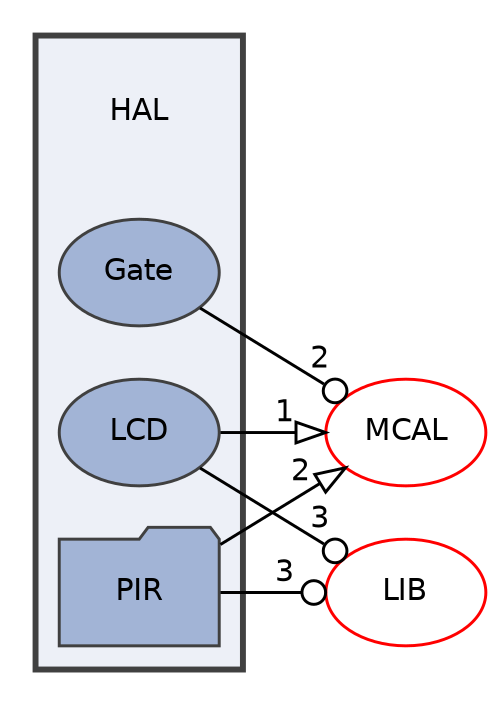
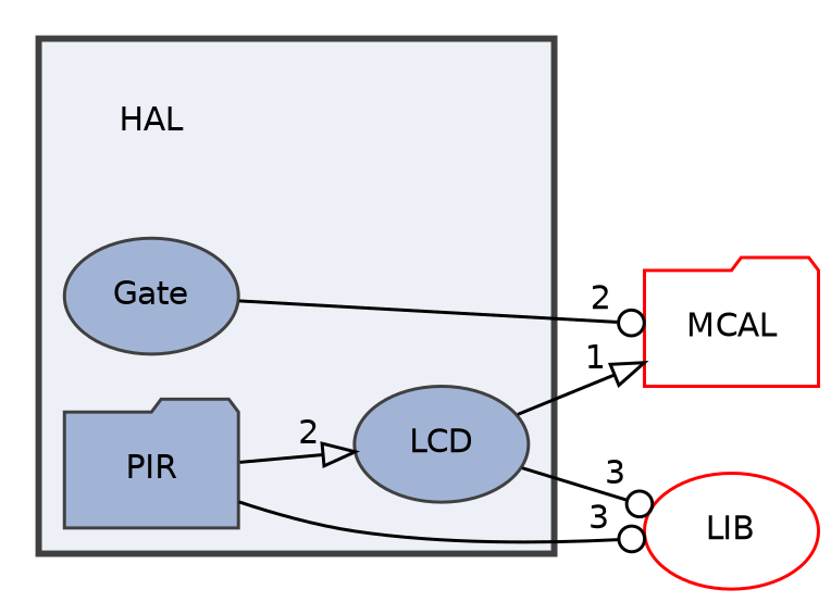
  digraph {
    compound=true
    rankdir=LR
    node [fontname=Helvetica fontsize=10 shape=ellipse color=grey25 fillcolor="#a2b4d6"]
    edge [arrowhead=odot fontname=Helvetica fontsize=10 headlabel=2 labeldistance=1.5 labelfontname=Helvetica labelfontsize=10]
    n1 [label=HAL shape=plaintext color="" fillcolor=""]
    n2 [label=Gate style="filled,"]
    n3 [label=LCD style="filled,"]
    n4 [label=PIR shape=folder style="filled,"]
-   n5 [color=red fillcolor="#edf0f7" label=MCAL]
+   n5 [color=red fillcolor="#edf0f7" label=MCAL shape=folder]
    n6 [color=red fillcolor="#edf0f7" label=LIB]
    subgraph cluster_1 {
      bgcolor="#edf0f7"
      fontname=Helvetica
      fontsize=10
      pencolor=grey25
      style="filled,bold,"
      n1
      n2
      n3
      n4
    }
    n2 -> n5
    n3 -> n5 [arrowhead=onormal headlabel=1]
    n3 -> n6 [headlabel=3]
-   n4 -> n5 [arrowhead=onormal]
+   n4 -> n3 [arrowhead=onormal]
    n4 -> n6 [headlabel=3]
  }
